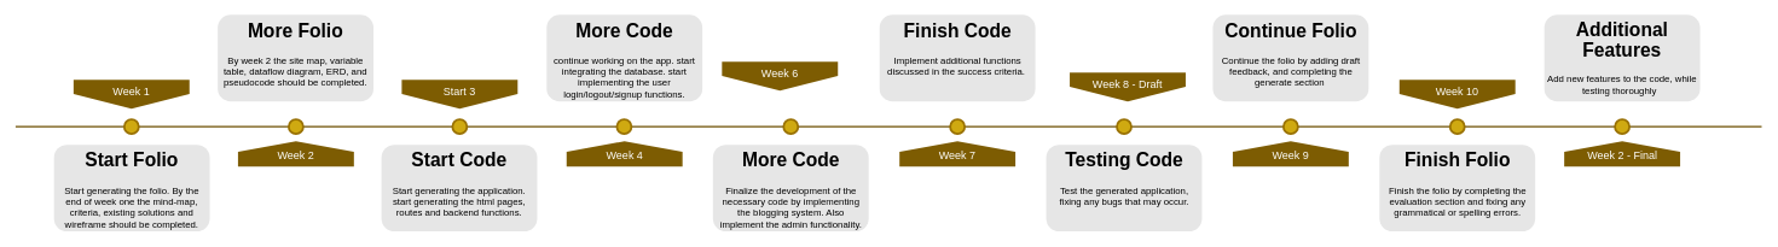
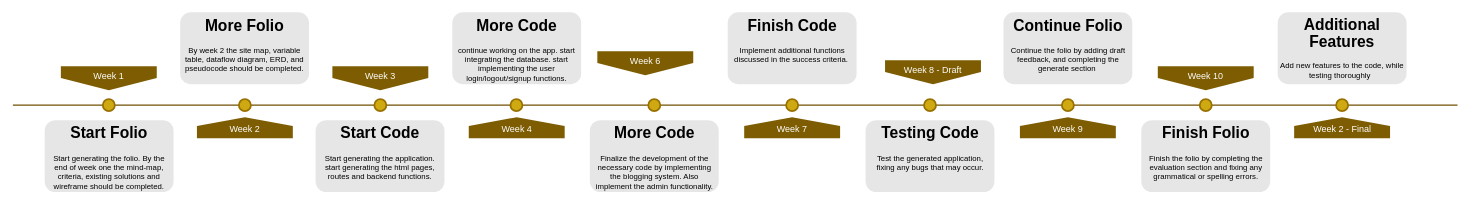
  <mxCell id="0" />
  <mxCell id="1" parent="0" />
  <mxCell id="2" value="" style="line;strokeWidth=2;html=1;fillColor=none;fontSize=28;fontColor=#004D99;strokeColor=#6E5102;" parent="1" vertex="1"><mxGeometry x="20" y="170" width="2410" height="10" as="geometry" /></mxCell>
  <mxCell id="3" value="Week 1" style="shape=offPageConnector;whiteSpace=wrap;html=1;fillColor=#7D5C02;fontSize=15;fontColor=#FFFFFF;size=0.509;verticalAlign=top;strokeColor=none;" parent="1" vertex="1"><mxGeometry x="100" y="110" width="160" height="40" as="geometry" /></mxCell>
- <mxCell id="4" value="&lt;span&gt;Start 3&lt;/span&gt;" style="shape=offPageConnector;whiteSpace=wrap;html=1;fillColor=#7D5C02;fontSize=15;fontColor=#FFFFFF;size=0.509;verticalAlign=top;strokeColor=none;" parent="1" vertex="1"><mxGeometry x="553" y="110" width="160" height="40" as="geometry" /></mxCell>
+ <mxCell id="4" value="&lt;span&gt;Week 3&lt;/span&gt;" style="shape=offPageConnector;whiteSpace=wrap;html=1;fillColor=#7D5C02;fontSize=15;fontColor=#FFFFFF;size=0.509;verticalAlign=top;strokeColor=none;" parent="1" vertex="1"><mxGeometry x="553" y="110" width="160" height="40" as="geometry" /></mxCell>
  <mxCell id="5" value="&lt;span&gt;Week 2&lt;/span&gt;" style="shape=offPageConnector;whiteSpace=wrap;html=1;fillColor=#7D5C02;fontSize=15;fontColor=#FFFFFF;size=0.418;flipV=1;verticalAlign=bottom;strokeColor=none;spacingBottom=4;" parent="1" vertex="1"><mxGeometry x="327" y="195" width="160" height="35" as="geometry" /></mxCell>
  <mxCell id="6" value="" style="ellipse;whiteSpace=wrap;html=1;fillColor=#CFA911;fontSize=28;fontColor=#004D99;strokeWidth=3;strokeColor=#997102;" parent="1" vertex="1"><mxGeometry x="170" y="165" width="20" height="20" as="geometry" /></mxCell>
  <mxCell id="7" value="" style="ellipse;whiteSpace=wrap;html=1;fillColor=#CFA911;fontSize=28;fontColor=#004D99;strokeWidth=3;strokeColor=#997102;" parent="1" vertex="1"><mxGeometry x="397" y="165" width="20" height="20" as="geometry" /></mxCell>
  <mxCell id="8" value="" style="ellipse;whiteSpace=wrap;html=1;fillColor=#CFA911;fontSize=28;fontColor=#004D99;strokeWidth=3;strokeColor=#997102;" parent="1" vertex="1"><mxGeometry x="623" y="165" width="20" height="20" as="geometry" /></mxCell>
  <mxCell id="9" value="" style="ellipse;whiteSpace=wrap;html=1;fillColor=#CFA911;fontSize=28;fontColor=#004D99;strokeWidth=3;strokeColor=#997102;" parent="1" vertex="1"><mxGeometry x="850" y="165" width="20" height="20" as="geometry" /></mxCell>
  <mxCell id="10" value="&lt;h1&gt;Start Folio&lt;/h1&gt;&lt;p&gt;Start generating the folio. By the end of week one the mind-map, criteria, existing solutions and wireframe should be completed.&lt;/p&gt;" style="text;html=1;spacing=5;spacingTop=-20;whiteSpace=wrap;overflow=hidden;strokeColor=none;strokeWidth=3;fillColor=#E6E6E6;fontSize=13;fontColor=#000000;align=center;rounded=1;" parent="1" vertex="1"><mxGeometry x="73" y="200" width="215" height="120" as="geometry" /></mxCell>
  <mxCell id="11" value="&lt;h1&gt;More Folio&lt;/h1&gt;&lt;p&gt;By week 2 the site map, variable table, dataflow diagram, ERD, and pseudocode should be completed.&lt;/p&gt;" style="text;html=1;spacing=5;spacingTop=-20;whiteSpace=wrap;overflow=hidden;strokeColor=none;strokeWidth=3;fillColor=#E6E6E6;fontSize=13;fontColor=#000000;align=center;rounded=1;" parent="1" vertex="1"><mxGeometry x="299" y="20" width="215" height="120" as="geometry" /></mxCell>
  <mxCell id="12" value="&lt;h1&gt;Start Code&lt;/h1&gt;&lt;p&gt;Start generating the application. start generating the html pages, routes and backend functions.&lt;/p&gt;" style="text;html=1;spacing=5;spacingTop=-20;whiteSpace=wrap;overflow=hidden;strokeColor=none;strokeWidth=3;fillColor=#E6E6E6;fontSize=13;fontColor=#000000;align=center;rounded=1;" parent="1" vertex="1"><mxGeometry x="525" y="200" width="215" height="120" as="geometry" /></mxCell>
  <mxCell id="13" value="&lt;h1&gt;More Code&lt;/h1&gt;&lt;p&gt;continue working on the app. start integrating the database. start implementing the user login/logout/signup functions.&lt;/p&gt;" style="text;html=1;spacing=5;spacingTop=-20;whiteSpace=wrap;overflow=hidden;strokeColor=none;strokeWidth=3;fillColor=#E6E6E6;fontSize=13;fontColor=#000000;align=center;rounded=1;" parent="1" vertex="1"><mxGeometry x="753" y="20" width="215" height="120" as="geometry" /></mxCell>
  <mxCell id="14" value="" style="ellipse;whiteSpace=wrap;html=1;fillColor=#CFA911;fontSize=28;fontColor=#004D99;strokeWidth=3;strokeColor=#997102;" parent="1" vertex="1"><mxGeometry x="1080" y="165" width="20" height="20" as="geometry" /></mxCell>
  <mxCell id="15" value="&lt;span&gt;Week 4&lt;/span&gt;" style="shape=offPageConnector;whiteSpace=wrap;html=1;fillColor=#7D5C02;fontSize=15;fontColor=#FFFFFF;size=0.418;flipV=1;verticalAlign=bottom;strokeColor=none;spacingBottom=4;" parent="1" vertex="1"><mxGeometry x="780.5" y="195" width="160" height="35" as="geometry" /></mxCell>
  <mxCell id="16" value="&lt;span&gt;Week 6&lt;/span&gt;" style="shape=offPageConnector;whiteSpace=wrap;html=1;fillColor=#7D5C02;fontSize=15;fontColor=#FFFFFF;size=0.509;verticalAlign=top;strokeColor=none;" parent="1" vertex="1"><mxGeometry x="995" y="85" width="160" height="40" as="geometry" /></mxCell>
  <mxCell id="17" value="&lt;h1&gt;More Code&lt;/h1&gt;&lt;p&gt;Finalize the development of the necessary code by implementing the blogging system. Also implement the admin functionality.&lt;/p&gt;" style="text;html=1;spacing=5;spacingTop=-20;whiteSpace=wrap;overflow=hidden;strokeColor=none;strokeWidth=3;fillColor=#E6E6E6;fontSize=13;fontColor=#000000;align=center;rounded=1;" parent="1" vertex="1"><mxGeometry x="982.5" y="200" width="215" height="120" as="geometry" /></mxCell>
  <mxCell id="18" value="" style="ellipse;whiteSpace=wrap;html=1;fillColor=#CFA911;fontSize=28;fontColor=#004D99;strokeWidth=3;strokeColor=#997102;" parent="1" vertex="1"><mxGeometry x="1310" y="165" width="20" height="20" as="geometry" /></mxCell>
  <mxCell id="19" value="&lt;span&gt;Week 7&lt;/span&gt;" style="shape=offPageConnector;whiteSpace=wrap;html=1;fillColor=#7D5C02;fontSize=15;fontColor=#FFFFFF;size=0.418;flipV=1;verticalAlign=bottom;strokeColor=none;spacingBottom=4;" parent="1" vertex="1"><mxGeometry x="1240" y="195" width="160" height="35" as="geometry" /></mxCell>
  <mxCell id="20" value="&lt;h1&gt;Finish Code&lt;/h1&gt;&lt;p&gt;Implement additional functions discussed in the success criteria.&amp;nbsp;&lt;/p&gt;" style="text;html=1;spacing=5;spacingTop=-20;whiteSpace=wrap;overflow=hidden;strokeColor=none;strokeWidth=3;fillColor=#E6E6E6;fontSize=13;fontColor=#000000;align=center;rounded=1;" parent="1" vertex="1"><mxGeometry x="1212.5" y="20" width="215" height="120" as="geometry" /></mxCell>
  <mxCell id="21" value="" style="ellipse;whiteSpace=wrap;html=1;fillColor=#CFA911;fontSize=28;fontColor=#004D99;strokeWidth=3;strokeColor=#997102;" parent="1" vertex="1"><mxGeometry x="1540" y="165" width="20" height="20" as="geometry" /></mxCell>
  <mxCell id="22" value="&lt;span&gt;Week 8 - Draft&lt;/span&gt;" style="shape=offPageConnector;whiteSpace=wrap;html=1;fillColor=#7D5C02;fontSize=15;fontColor=#FFFFFF;size=0.509;verticalAlign=top;strokeColor=none;" parent="1" vertex="1"><mxGeometry x="1475" y="100" width="160" height="40" as="geometry" /></mxCell>
  <mxCell id="23" value="&lt;h1&gt;Testing Code&lt;/h1&gt;&lt;p&gt;Test the generated application, fixing any bugs that may occur.&lt;/p&gt;" style="text;html=1;spacing=5;spacingTop=-20;whiteSpace=wrap;overflow=hidden;strokeColor=none;strokeWidth=3;fillColor=#E6E6E6;fontSize=13;fontColor=#000000;align=center;rounded=1;" parent="1" vertex="1"><mxGeometry x="1442.5" y="200" width="215" height="120" as="geometry" /></mxCell>
  <mxCell id="24" value="" style="ellipse;whiteSpace=wrap;html=1;fillColor=#CFA911;fontSize=28;fontColor=#004D99;strokeWidth=3;strokeColor=#997102;" parent="1" vertex="1"><mxGeometry x="1770" y="165" width="20" height="20" as="geometry" /></mxCell>
  <mxCell id="25" value="&lt;span&gt;Week 9&lt;/span&gt;" style="shape=offPageConnector;whiteSpace=wrap;html=1;fillColor=#7D5C02;fontSize=15;fontColor=#FFFFFF;size=0.418;flipV=1;verticalAlign=bottom;strokeColor=none;spacingBottom=4;" parent="1" vertex="1"><mxGeometry x="1700" y="195" width="160" height="35" as="geometry" /></mxCell>
  <mxCell id="26" value="&lt;h1&gt;Continue Folio&lt;/h1&gt;&lt;p&gt;Continue the folio by adding draft feedback, and completing the generate section&amp;nbsp;&lt;/p&gt;" style="text;html=1;spacing=5;spacingTop=-20;whiteSpace=wrap;overflow=hidden;strokeColor=none;strokeWidth=3;fillColor=#E6E6E6;fontSize=13;fontColor=#000000;align=center;rounded=1;" parent="1" vertex="1"><mxGeometry x="1672.5" y="20" width="215" height="120" as="geometry" /></mxCell>
  <mxCell id="27" value="" style="ellipse;whiteSpace=wrap;html=1;fillColor=#CFA911;fontSize=28;fontColor=#004D99;strokeWidth=3;strokeColor=#997102;" parent="1" vertex="1"><mxGeometry x="2000" y="165" width="20" height="20" as="geometry" /></mxCell>
  <mxCell id="28" value="&lt;span&gt;Week 10&lt;/span&gt;" style="shape=offPageConnector;whiteSpace=wrap;html=1;fillColor=#7D5C02;fontSize=15;fontColor=#FFFFFF;size=0.509;verticalAlign=top;strokeColor=none;" parent="1" vertex="1"><mxGeometry x="1930" y="110" width="160" height="40" as="geometry" /></mxCell>
  <mxCell id="29" value="&lt;h1&gt;Finish Folio&lt;/h1&gt;&lt;p&gt;Finish the folio by completing the evaluation section and fixing any grammatical or spelling errors.&lt;/p&gt;" style="text;html=1;spacing=5;spacingTop=-20;whiteSpace=wrap;overflow=hidden;strokeColor=none;strokeWidth=3;fillColor=#E6E6E6;fontSize=13;fontColor=#000000;align=center;rounded=1;" parent="1" vertex="1"><mxGeometry x="1902.5" y="200" width="215" height="120" as="geometry" /></mxCell>
  <mxCell id="30" value="" style="ellipse;whiteSpace=wrap;html=1;fillColor=#CFA911;fontSize=28;fontColor=#004D99;strokeWidth=3;strokeColor=#997102;" vertex="1" parent="1"><mxGeometry x="2227.5" y="165" width="20" height="20" as="geometry" /></mxCell>
  <mxCell id="31" value="&lt;span&gt;Week 2 - Final&lt;/span&gt;" style="shape=offPageConnector;whiteSpace=wrap;html=1;fillColor=#7D5C02;fontSize=15;fontColor=#FFFFFF;size=0.418;flipV=1;verticalAlign=bottom;strokeColor=none;spacingBottom=4;" vertex="1" parent="1"><mxGeometry x="2157.5" y="195" width="160" height="35" as="geometry" /></mxCell>
  <mxCell id="32" value="&lt;h1 style=&quot;line-height: 110%;&quot;&gt;Additional Features&lt;/h1&gt;&lt;p&gt;Add new features to the code, while testing thoroughly&amp;nbsp;&amp;nbsp;&lt;/p&gt;" style="text;html=1;spacing=5;spacingTop=-20;whiteSpace=wrap;overflow=hidden;strokeColor=none;strokeWidth=3;fillColor=#E6E6E6;fontSize=13;fontColor=#000000;align=center;rounded=1;" vertex="1" parent="1"><mxGeometry x="2130" y="20" width="215" height="120" as="geometry" /></mxCell>
